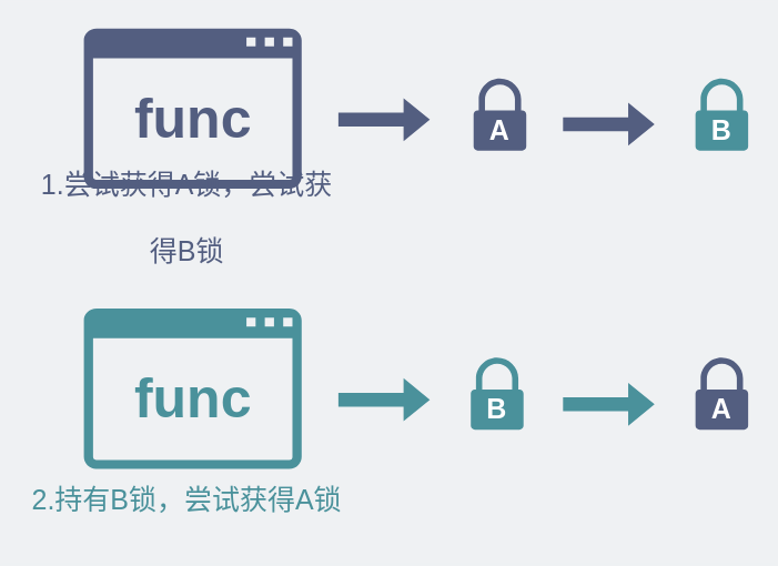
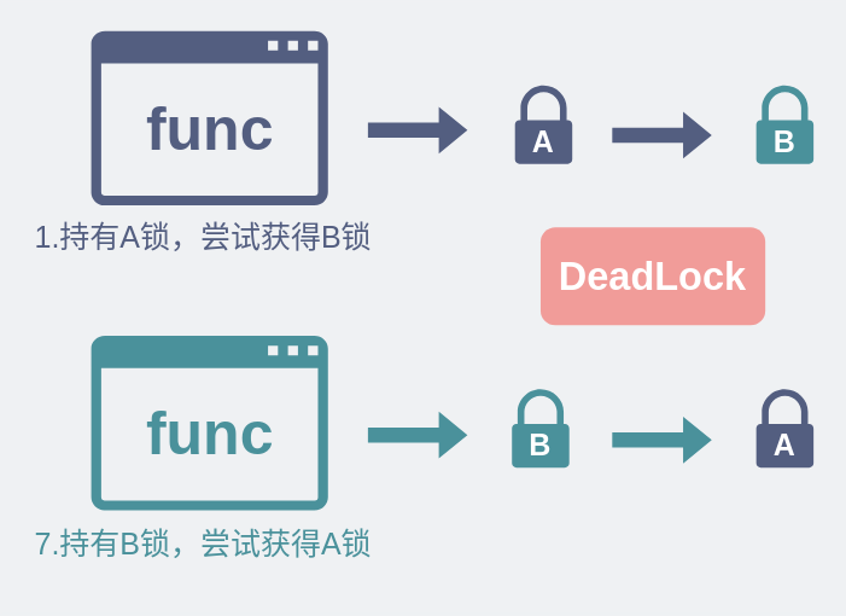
  <mxCell id="0" />
  <mxCell id="1" parent="0" />
  <mxCell id="2" value="" style="sketch=0;pointerEvents=1;shadow=0;dashed=0;html=1;strokeColor=none;fillColor=#535E80;labelPosition=center;verticalLabelPosition=bottom;verticalAlign=top;outlineConnect=0;align=center;shape=mxgraph.office.concepts.application_generic;fontSize=20;" parent="1" vertex="1"><mxGeometry x="60" y="20" width="157" height="115.5" as="geometry" /></mxCell>
  <mxCell id="3" value="" style="sketch=0;pointerEvents=1;shadow=0;dashed=0;html=1;strokeColor=none;labelPosition=center;verticalLabelPosition=bottom;verticalAlign=top;outlineConnect=0;align=center;shape=mxgraph.office.security.lock_protected;fillColor=#535E80;fontSize=20;" parent="1" vertex="1"><mxGeometry x="341" y="56" width="38" height="52" as="geometry" /></mxCell>
  <mxCell id="4" value="" style="shape=flexArrow;endArrow=none;html=1;rounded=0;fontSize=20;strokeColor=none;fillColor=#535E80;startArrow=block;startFill=0;endFill=0;" parent="1" edge="1"><mxGeometry width="50" height="50" relative="1" as="geometry"><mxPoint x="310" y="85.69" as="sourcePoint" /><mxPoint x="243" y="85.69" as="targetPoint" /></mxGeometry></mxCell>
  <mxCell id="5" value="&lt;font style=&quot;font-size: 40px&quot; color=&quot;#535e80&quot;&gt;&lt;b&gt;func&lt;/b&gt;&lt;/font&gt;" style="text;html=1;strokeColor=none;fillColor=none;align=center;verticalAlign=middle;whiteSpace=wrap;rounded=0;fontSize=20;" parent="1" vertex="1"><mxGeometry x="109" y="68.5" width="60" height="30" as="geometry" /></mxCell>
  <mxCell id="6" value="" style="sketch=0;pointerEvents=1;shadow=0;dashed=0;html=1;strokeColor=none;fillColor=#4A919B;labelPosition=center;verticalLabelPosition=bottom;verticalAlign=top;outlineConnect=0;align=center;shape=mxgraph.office.concepts.application_generic;fontSize=20;" parent="1" vertex="1"><mxGeometry x="60" y="222" width="157" height="115.5" as="geometry" /></mxCell>
  <mxCell id="7" value="" style="shape=flexArrow;endArrow=none;html=1;rounded=0;fontSize=20;strokeColor=none;fillColor=#4A919B;startArrow=block;startFill=0;endFill=0;" parent="1" edge="1"><mxGeometry width="50" height="50" relative="1" as="geometry"><mxPoint x="310" y="287.69" as="sourcePoint" /><mxPoint x="243" y="287.69" as="targetPoint" /></mxGeometry></mxCell>
  <mxCell id="8" value="&lt;font style=&quot;font-size: 40px&quot;&gt;&lt;b&gt;func&lt;/b&gt;&lt;/font&gt;" style="text;html=1;strokeColor=none;fillColor=none;align=center;verticalAlign=middle;whiteSpace=wrap;rounded=0;fontSize=20;fontColor=#4A919B;" parent="1" vertex="1"><mxGeometry x="109" y="270.5" width="60" height="30" as="geometry" /></mxCell>
- <mxCell id="9" value="&lt;font style=&quot;font-size: 20px&quot;&gt;1.尝试获得A锁，尝试获得B锁&lt;/font&gt;" style="text;html=1;strokeColor=none;fillColor=none;align=center;verticalAlign=middle;whiteSpace=wrap;rounded=0;fontSize=40;fontColor=#535E80;" parent="1" vertex="1"><mxGeometry x="20" y="115.5" width="229" height="66.5" as="geometry" /></mxCell>
+ <mxCell id="9" value="&lt;font style=&quot;font-size: 20px&quot;&gt;1.持有A锁，尝试获得B锁&lt;/font&gt;" style="text;html=1;strokeColor=none;fillColor=none;align=center;verticalAlign=middle;whiteSpace=wrap;rounded=0;fontSize=40;fontColor=#535E80;" parent="1" vertex="1"><mxGeometry x="20" y="115.5" width="229" height="66.5" as="geometry" /></mxCell>
  <mxCell id="10" value="" style="sketch=0;pointerEvents=1;shadow=0;dashed=0;html=1;strokeColor=none;labelPosition=center;verticalLabelPosition=bottom;verticalAlign=top;outlineConnect=0;align=center;shape=mxgraph.office.security.lock_protected;fillColor=#4A919B;fontSize=20;" parent="1" vertex="1"><mxGeometry x="339" y="257.25" width="38" height="52" as="geometry" /></mxCell>
- <mxCell id="11" value="&lt;font style=&quot;font-size: 20px&quot;&gt;2.持有B锁，尝试获得A锁&lt;/font&gt;" style="text;html=1;strokeColor=none;fillColor=none;align=center;verticalAlign=middle;whiteSpace=wrap;rounded=0;fontSize=40;fontColor=#4A919B;" vertex="1" parent="1"><mxGeometry x="20" y="319" width="229" height="66.5" as="geometry" /></mxCell>
+ <mxCell id="11" value="&lt;font style=&quot;font-size: 20px&quot;&gt;7.持有B锁，尝试获得A锁&lt;/font&gt;" style="text;html=1;strokeColor=none;fillColor=none;align=center;verticalAlign=middle;whiteSpace=wrap;rounded=0;fontSize=40;fontColor=#4A919B;" vertex="1" parent="1"><mxGeometry x="20" y="319" width="229" height="66.5" as="geometry" /></mxCell>
  <mxCell id="12" value="&lt;font color=&quot;#ffffff&quot; size=&quot;1&quot;&gt;&lt;b style=&quot;font-size: 20px&quot;&gt;A&lt;/b&gt;&lt;/font&gt;" style="text;html=1;strokeColor=none;fillColor=none;align=center;verticalAlign=middle;whiteSpace=wrap;rounded=0;fontColor=#4A919B;" vertex="1" parent="1"><mxGeometry x="347" y="78" width="26" height="30" as="geometry" /></mxCell>
  <mxCell id="13" value="&lt;font color=&quot;#ffffff&quot; size=&quot;1&quot;&gt;&lt;b style=&quot;font-size: 20px&quot;&gt;B&lt;/b&gt;&lt;/font&gt;" style="text;html=1;strokeColor=none;fillColor=none;align=center;verticalAlign=middle;whiteSpace=wrap;rounded=0;fontColor=#4A919B;" vertex="1" parent="1"><mxGeometry x="345" y="279.25" width="26" height="30" as="geometry" /></mxCell>
  <mxCell id="14" value="" style="shape=flexArrow;endArrow=none;html=1;rounded=0;fontSize=20;strokeColor=none;fillColor=#535E80;startArrow=block;startFill=0;endFill=0;" edge="1" parent="1"><mxGeometry width="50" height="50" relative="1" as="geometry"><mxPoint x="472" y="89" as="sourcePoint" /><mxPoint x="405" y="89" as="targetPoint" /></mxGeometry></mxCell>
  <mxCell id="15" value="" style="shape=flexArrow;endArrow=none;html=1;rounded=0;fontSize=20;strokeColor=none;fillColor=#4A919B;startArrow=block;startFill=0;endFill=0;" edge="1" parent="1"><mxGeometry width="50" height="50" relative="1" as="geometry"><mxPoint x="472" y="291" as="sourcePoint" /><mxPoint x="405" y="291" as="targetPoint" /></mxGeometry></mxCell>
  <mxCell id="16" value="" style="sketch=0;pointerEvents=1;shadow=0;dashed=0;html=1;strokeColor=none;labelPosition=center;verticalLabelPosition=bottom;verticalAlign=top;outlineConnect=0;align=center;shape=mxgraph.office.security.lock_protected;fillColor=#4A919B;fontSize=20;" vertex="1" parent="1"><mxGeometry x="501" y="56" width="38" height="52" as="geometry" /></mxCell>
  <mxCell id="17" value="&lt;font color=&quot;#ffffff&quot; size=&quot;1&quot;&gt;&lt;b style=&quot;font-size: 20px&quot;&gt;B&lt;/b&gt;&lt;/font&gt;" style="text;html=1;strokeColor=none;fillColor=none;align=center;verticalAlign=middle;whiteSpace=wrap;rounded=0;fontColor=#4A919B;" vertex="1" parent="1"><mxGeometry x="507" y="78" width="26" height="30" as="geometry" /></mxCell>
  <mxCell id="18" value="" style="sketch=0;pointerEvents=1;shadow=0;dashed=0;html=1;strokeColor=none;labelPosition=center;verticalLabelPosition=bottom;verticalAlign=top;outlineConnect=0;align=center;shape=mxgraph.office.security.lock_protected;fillColor=#535E80;fontSize=20;" vertex="1" parent="1"><mxGeometry x="501" y="257.25" width="38" height="52" as="geometry" /></mxCell>
  <mxCell id="19" value="&lt;font color=&quot;#ffffff&quot; size=&quot;1&quot;&gt;&lt;b style=&quot;font-size: 20px&quot;&gt;A&lt;/b&gt;&lt;/font&gt;" style="text;html=1;strokeColor=none;fillColor=none;align=center;verticalAlign=middle;whiteSpace=wrap;rounded=0;fontColor=#4A919B;" vertex="1" parent="1"><mxGeometry x="507" y="279.25" width="26" height="30" as="geometry" /></mxCell>
+ <mxCell id="20" value="&lt;b&gt;DeadLock&lt;/b&gt;" style="rounded=1;whiteSpace=wrap;html=1;fontSize=26;fontColor=#FFFFFF;strokeWidth=2;fillColor=#F19C99;strokeColor=none;" vertex="1" parent="1"><mxGeometry x="358" y="150" width="149" height="65" as="geometry" /></mxCell>
